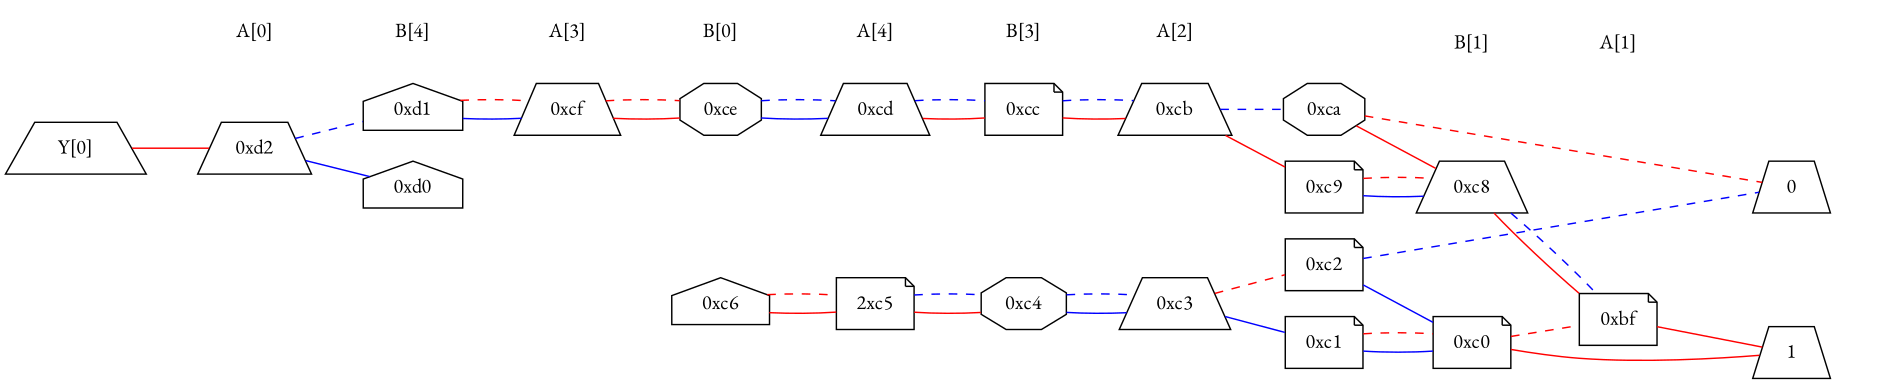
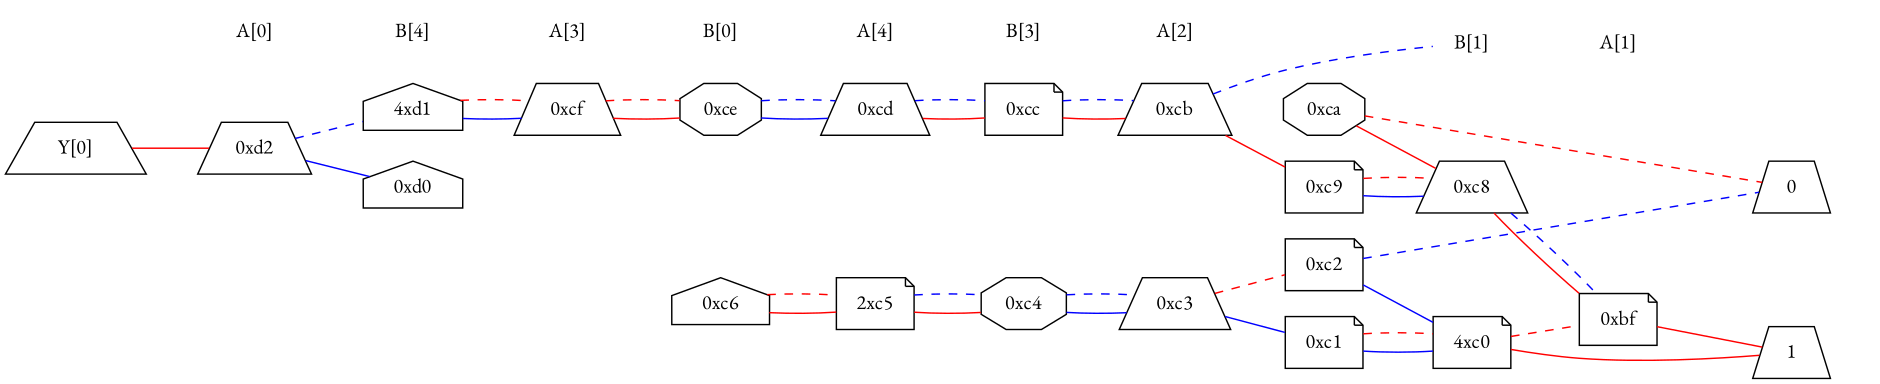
  digraph {
    fontname="EB Garamond"
    rankdir=LR
    node [fontname="EB Garamond" shape=plaintext]
    edge [dir=none fontname="EB Garamond" color=red]
    "CONST NODES" [style=invis]
    " A[0] "
    " B[4] "
    " A[3] "
    " B[0] "
    " A[4] "
    " B[3] "
    " A[2] "
    " B[1] "
    " A[1] "
    "  Y[0]  " [shape=trapezium]
    "0xd2" [shape=trapezium]
    "0xd0" [shape=house]
-   "0xd1" [shape=house]
+   "0xd1" [shape=house label="4xd1"]
    "0xcf" [shape=trapezium]
    "0xc6" [shape=house]
    "0xce" [shape=octagon]
    n18 [label="2xc5" shape=note]
    "0xcd" [shape=trapezium]
    "0xc4" [shape=octagon]
    "0xcc" [shape=note]
    "0xc3" [shape=trapezium]
    "0xcb" [shape=trapezium]
    "0xc2" [shape=note]
    "0xca" [shape=octagon]
    "0xc1" [shape=note]
    "0xc9" [shape=note]
-   "0xc0" [shape=note]
+   "0xc0" [shape=note label="4xc0"]
    "0xc8" [shape=trapezium]
    "0xbf" [shape=note]
    n31 [label=0 shape=trapezium]
    n32 [label=1 shape=trapezium]
    subgraph sub_1 {
      "CONST NODES"
      " A[0] "
      " B[4] "
      " A[3] "
      " B[0] "
      " A[4] "
      " B[3] "
      " A[2] "
      " B[1] "
      " A[1] "
    }
    subgraph sub_2 {
      rank=same
      "  Y[0]  "
    }
    subgraph sub_3 {
      rank=same
      " A[0] "
      "0xd2"
    }
    subgraph sub_4 {
      rank=same
      " B[4] "
      "0xd0"
      "0xd1"
    }
    subgraph sub_5 {
      rank=same
      " A[3] "
      "0xcf"
    }
    subgraph sub_6 {
      rank=same
      " B[0] "
      "0xc6"
      "0xce"
    }
    subgraph sub_7 {
      rank=same
      " A[4] "
      n18
      "0xcd"
    }
    subgraph sub_8 {
      rank=same
      " B[3] "
      "0xc4"
      "0xcc"
    }
    subgraph sub_9 {
      rank=same
      " A[2] "
      "0xc3"
      "0xcb"
    }
    subgraph sub_10 {
      rank=same
      "0xc2"
      "0xca"
      "0xc1"
      "0xc9"
    }
    subgraph sub_11 {
      rank=same
      " B[1] "
      "0xc0"
      "0xc8"
    }
    subgraph sub_12 {
      rank=same
      " A[1] "
      "0xbf"
    }
    subgraph sub_13 {
      rank=same
      "CONST NODES"
      subgraph sub_14 {
        rank=same
        n31
        n32
      }
    }
    " A[0] " -> " B[4] " [style=invis color=""]
    " B[4] " -> " A[3] " [style=invis color=""]
    " A[3] " -> " B[0] " [style=invis color=""]
    " B[0] " -> " A[4] " [style=invis color=""]
    " A[4] " -> " B[3] " [style=invis color=""]
    " B[3] " -> " A[2] " [style=invis color=""]
    " B[1] " -> " A[1] " [style=invis color=""]
    " A[1] " -> "CONST NODES" [style=invis color=""]
    "  Y[0]  " -> "0xd2" [style=solid]
    "0xd2" -> "0xd0" [color=blue]
    "0xd2" -> "0xd1" [color=blue style=dashed]
    "0xd1" -> "0xcf" [color=blue]
    "0xd1" -> "0xcf" [style=dashed]
    "0xcf" -> "0xce"
    "0xcf" -> "0xce" [style=dashed]
    "0xc6" -> n18
    "0xc6" -> n18 [style=dashed]
    "0xce" -> "0xcd" [color=blue]
    "0xce" -> "0xcd" [color=blue style=dashed]
    n18 -> "0xc4"
    n18 -> "0xc4" [color=blue style=dashed]
    "0xcd" -> "0xcc"
    "0xcd" -> "0xcc" [color=blue style=dashed]
    "0xc4" -> "0xc3" [color=blue]
    "0xc4" -> "0xc3" [color=blue style=dashed]
    "0xcc" -> "0xcb"
    "0xcc" -> "0xcb" [color=blue style=dashed]
    "0xc3" -> "0xc2" [style=dashed]
    "0xc3" -> "0xc1" [color=blue]
-   "0xcb" -> "0xca" [color=blue style=dashed]
+   "0xcb" -> " B[1] " [color=blue style=dashed]
    "0xcb" -> "0xc9"
    "0xc2" -> "0xc0" [color=blue]
    "0xc2" -> n31 [color=blue style=dashed]
    "0xca" -> "0xc8"
    "0xca" -> n31 [style=dashed]
    "0xc1" -> "0xc0" [color=blue]
    "0xc1" -> "0xc0" [style=dashed]
    "0xc9" -> "0xc8" [color=blue]
    "0xc9" -> "0xc8" [style=dashed]
    "0xc0" -> "0xbf" [style=dashed]
    "0xc0" -> n32
    "0xc8" -> "0xbf"
    "0xc8" -> "0xbf" [color=blue style=dashed]
    "0xbf" -> n32
  }
